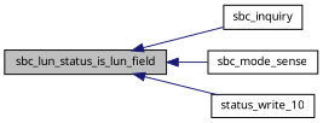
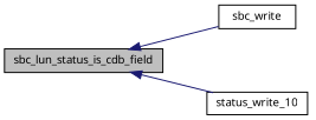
  digraph {
    rankdir=LR
    node [color=black fillcolor=white fontname="FreeSans.ttf" fontsize=10 shape=record style=filled]
    edge [color=midnightblue dir=back fontname="FreeSans.ttf" fontsize=10 labelfontname="FreeSans.ttf" labelfontsize=10 style=solid]
-   n1 [fillcolor=grey75 fontcolor=black height=0.2 label=sbc_lun_status_is_lun_field width=0.4]
-   n2 [height=0.2 label=sbc_inquiry width=0.4]
-   n3 [height=0.2 label=sbc_mode_sense width=0.4]
+   n1 [fillcolor=grey75 fontcolor=black height=0.2 label=sbc_lun_status_is_cdb_field width=0.4]
+   n2 [height=0.2 label=sbc_write width=0.4]
    n4 [height=0.2 label=status_write_10 width=0.4]
    n1 -> n2
-   n1 -> n3
    n1 -> n4
  }
